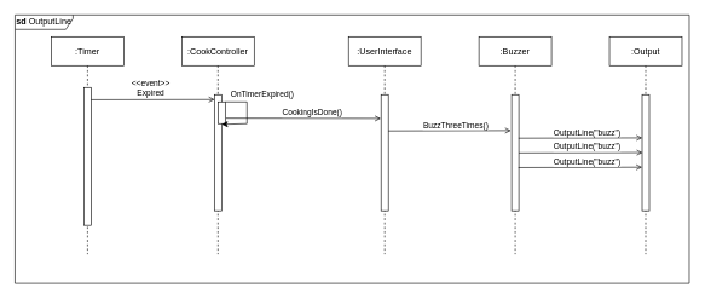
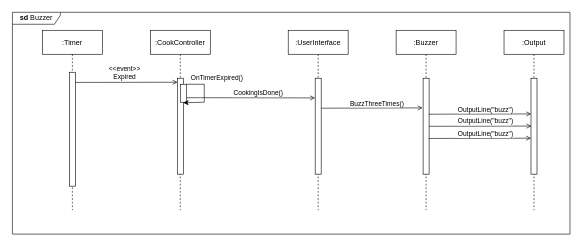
  <mxCell id="0" />
  <mxCell id="1" parent="0" />
  <mxCell id="2" value="" style="endArrow=open;html=1;rounded=0;endFill=0;entryX=0.033;entryY=0.042;entryDx=0;entryDy=0;entryPerimeter=0;" edge="1" parent="1" target="7"><mxGeometry width="50" height="50" relative="1" as="geometry"><mxPoint x="120" y="137" as="sourcePoint" /><mxPoint x="290" y="136" as="targetPoint" /></mxGeometry></mxCell>
  <mxCell id="3" value="&amp;lt;&amp;lt;event&amp;gt;&amp;gt;&lt;br&gt;Expired" style="edgeLabel;html=1;align=center;verticalAlign=middle;resizable=0;points=[];" vertex="1" connectable="0" parent="2"><mxGeometry x="-0.127" relative="1" as="geometry"><mxPoint x="10" y="-16" as="offset" /></mxGeometry></mxCell>
  <mxCell id="4" value=":Timer" style="shape=umlLifeline;perimeter=lifelinePerimeter;container=1;collapsible=0;recursiveResize=0;rounded=0;shadow=0;strokeWidth=1;" parent="1" vertex="1"><mxGeometry x="70" y="50" width="100" height="300" as="geometry" /></mxCell>
  <mxCell id="5" value="" style="points=[];perimeter=orthogonalPerimeter;rounded=0;shadow=0;strokeWidth=1;" parent="4" vertex="1"><mxGeometry x="45" y="70" width="10" height="190" as="geometry" /></mxCell>
  <mxCell id="6" value=":CookController" style="shape=umlLifeline;perimeter=lifelinePerimeter;container=1;collapsible=0;recursiveResize=0;rounded=0;shadow=0;strokeWidth=1;" parent="1" vertex="1"><mxGeometry x="250" y="50" width="100" height="300" as="geometry" /></mxCell>
  <mxCell id="7" value="" style="points=[];perimeter=orthogonalPerimeter;rounded=0;shadow=0;strokeWidth=1;" parent="6" vertex="1"><mxGeometry x="45" y="80" width="10" height="160" as="geometry" /></mxCell>
  <mxCell id="8" value="" style="points=[];perimeter=orthogonalPerimeter;rounded=0;shadow=0;strokeWidth=1;" vertex="1" parent="6"><mxGeometry x="50" y="90" width="10" height="30" as="geometry" /></mxCell>
  <mxCell id="9" value="" style="endArrow=classic;html=1;rounded=0;exitX=1.5;exitY=0.063;exitDx=0;exitDy=0;exitPerimeter=0;edgeStyle=orthogonalEdgeStyle;entryX=1;entryY=0.256;entryDx=0;entryDy=0;entryPerimeter=0;" edge="1" parent="6" source="7" target="7"><mxGeometry width="50" height="50" relative="1" as="geometry"><mxPoint x="70" y="130" as="sourcePoint" /><mxPoint x="110" y="120" as="targetPoint" /><Array as="points"><mxPoint x="90" y="90" /><mxPoint x="90" y="120" /><mxPoint x="55" y="120" /></Array></mxGeometry></mxCell>
  <mxCell id="10" value="OnTimerExpired()" style="edgeLabel;html=1;align=center;verticalAlign=middle;resizable=0;points=[];" vertex="1" connectable="0" parent="9"><mxGeometry x="-0.191" relative="1" as="geometry"><mxPoint x="20" y="-19" as="offset" /></mxGeometry></mxCell>
  <mxCell id="11" value=":UserInterface" style="shape=umlLifeline;perimeter=lifelinePerimeter;container=1;collapsible=0;recursiveResize=0;rounded=0;shadow=0;strokeWidth=1;" vertex="1" parent="1"><mxGeometry x="480" y="50" width="100" height="300" as="geometry" /></mxCell>
  <mxCell id="12" value="" style="points=[];perimeter=orthogonalPerimeter;rounded=0;shadow=0;strokeWidth=1;" vertex="1" parent="11"><mxGeometry x="45" y="80" width="10" height="160" as="geometry" /></mxCell>
  <mxCell id="13" value="" style="endArrow=open;html=1;rounded=0;exitX=1.1;exitY=0.748;exitDx=0;exitDy=0;exitPerimeter=0;entryX=-0.038;entryY=0.205;entryDx=0;entryDy=0;entryPerimeter=0;endFill=0;" edge="1" parent="1" source="8" target="12"><mxGeometry width="50" height="50" relative="1" as="geometry"><mxPoint x="360" y="240" as="sourcePoint" /><mxPoint x="410" y="190" as="targetPoint" /></mxGeometry></mxCell>
  <mxCell id="14" value="CookingIsDone()" style="edgeLabel;html=1;align=center;verticalAlign=middle;resizable=0;points=[];" vertex="1" connectable="0" parent="13"><mxGeometry x="0.141" relative="1" as="geometry"><mxPoint x="-3" y="-8" as="offset" /></mxGeometry></mxCell>
  <mxCell id="15" value=":Buzzer" style="shape=umlLifeline;perimeter=lifelinePerimeter;container=1;collapsible=0;recursiveResize=0;rounded=0;shadow=0;strokeWidth=1;" vertex="1" parent="1"><mxGeometry x="660" y="50" width="100" height="300" as="geometry" /></mxCell>
  <mxCell id="16" value="" style="points=[];perimeter=orthogonalPerimeter;rounded=0;shadow=0;strokeWidth=1;" vertex="1" parent="15"><mxGeometry x="45" y="80" width="10" height="160" as="geometry" /></mxCell>
  <mxCell id="17" value="" style="endArrow=open;html=1;rounded=0;exitX=1.1;exitY=0.748;exitDx=0;exitDy=0;exitPerimeter=0;endFill=0;entryX=-0.089;entryY=0.309;entryDx=0;entryDy=0;entryPerimeter=0;" edge="1" parent="15" target="16"><mxGeometry width="50" height="50" relative="1" as="geometry"><mxPoint x="-125" y="130.0" as="sourcePoint" /><mxPoint x="40" y="130" as="targetPoint" /></mxGeometry></mxCell>
  <mxCell id="18" value="BuzzThreeTimes()" style="edgeLabel;html=1;align=center;verticalAlign=middle;resizable=0;points=[];" vertex="1" connectable="0" parent="17"><mxGeometry x="0.141" relative="1" as="geometry"><mxPoint x="-3" y="-8" as="offset" /></mxGeometry></mxCell>
  <mxCell id="19" value="" style="endArrow=open;html=1;rounded=0;endFill=0;entryX=0.022;entryY=0.372;entryDx=0;entryDy=0;entryPerimeter=0;exitX=0.956;exitY=0.375;exitDx=0;exitDy=0;exitPerimeter=0;" edge="1" parent="15"><mxGeometry width="50" height="50" relative="1" as="geometry"><mxPoint x="55" y="160.24" as="sourcePoint" /><mxPoint x="225.66" y="159.76" as="targetPoint" /></mxGeometry></mxCell>
  <mxCell id="20" value="OutputLine(&quot;buzz&quot;)" style="edgeLabel;html=1;align=center;verticalAlign=middle;resizable=0;points=[];" vertex="1" connectable="0" parent="19"><mxGeometry x="0.141" relative="1" as="geometry"><mxPoint x="-3" y="-8" as="offset" /></mxGeometry></mxCell>
  <mxCell id="21" value=":Output" style="shape=umlLifeline;perimeter=lifelinePerimeter;container=1;collapsible=0;recursiveResize=0;rounded=0;shadow=0;strokeWidth=1;" vertex="1" parent="1"><mxGeometry x="840" y="50" width="100" height="300" as="geometry" /></mxCell>
  <mxCell id="22" value="" style="points=[];perimeter=orthogonalPerimeter;rounded=0;shadow=0;strokeWidth=1;" vertex="1" parent="21"><mxGeometry x="45" y="80" width="10" height="160" as="geometry" /></mxCell>
  <mxCell id="23" value="" style="endArrow=open;html=1;rounded=0;endFill=0;entryX=0.022;entryY=0.372;entryDx=0;entryDy=0;entryPerimeter=0;exitX=0.956;exitY=0.375;exitDx=0;exitDy=0;exitPerimeter=0;" edge="1" parent="21"><mxGeometry width="50" height="50" relative="1" as="geometry"><mxPoint x="-125.66" y="180.48" as="sourcePoint" /><mxPoint x="45" y="180" as="targetPoint" /></mxGeometry></mxCell>
  <mxCell id="24" value="OutputLine(&quot;buzz&quot;)" style="edgeLabel;html=1;align=center;verticalAlign=middle;resizable=0;points=[];" vertex="1" connectable="0" parent="23"><mxGeometry x="0.141" relative="1" as="geometry"><mxPoint x="-3" y="-8" as="offset" /></mxGeometry></mxCell>
  <mxCell id="25" value="" style="endArrow=open;html=1;rounded=0;endFill=0;entryX=0.022;entryY=0.372;entryDx=0;entryDy=0;entryPerimeter=0;exitX=0.956;exitY=0.375;exitDx=0;exitDy=0;exitPerimeter=0;" edge="1" parent="1" target="22" source="16"><mxGeometry width="50" height="50" relative="1" as="geometry"><mxPoint x="720" y="190" as="sourcePoint" /><mxPoint x="880" y="180" as="targetPoint" /></mxGeometry></mxCell>
  <mxCell id="26" value="OutputLine(&quot;buzz&quot;)" style="edgeLabel;html=1;align=center;verticalAlign=middle;resizable=0;points=[];" vertex="1" connectable="0" parent="25"><mxGeometry x="0.141" relative="1" as="geometry"><mxPoint x="-3" y="-8" as="offset" /></mxGeometry></mxCell>
- <mxCell id="27" value="&lt;b&gt;sd&lt;/b&gt; OutputLine" style="shape=umlFrame;whiteSpace=wrap;html=1;width=80;height=20;" vertex="1" parent="1"><mxGeometry x="20" y="20" width="930" height="370" as="geometry" /></mxCell>
+ <mxCell id="27" value="&lt;b&gt;sd&lt;/b&gt; Buzzer" style="shape=umlFrame;whiteSpace=wrap;html=1;width=80;height=20;" vertex="1" parent="1"><mxGeometry x="20" y="20" width="930" height="370" as="geometry" /></mxCell>
